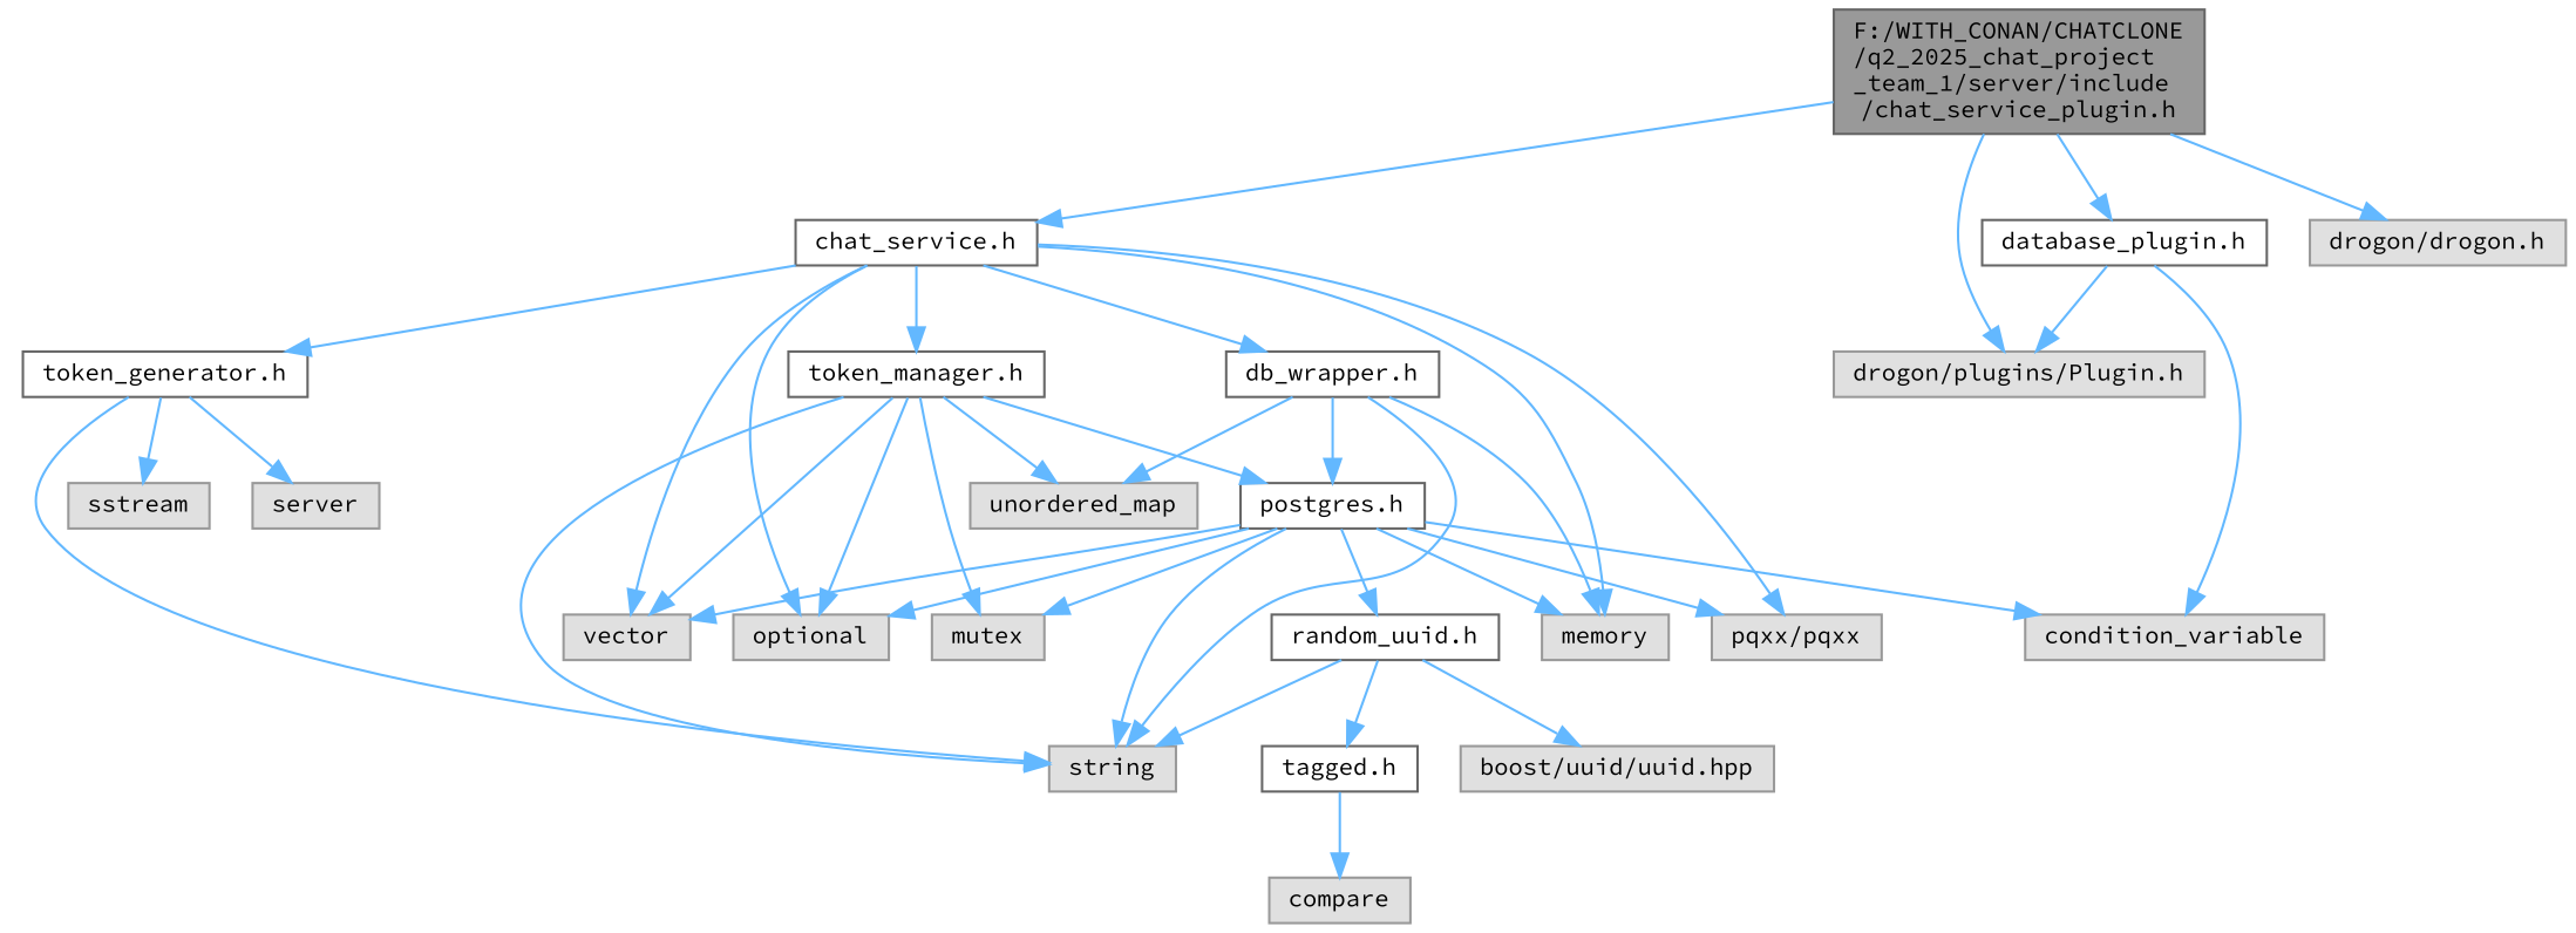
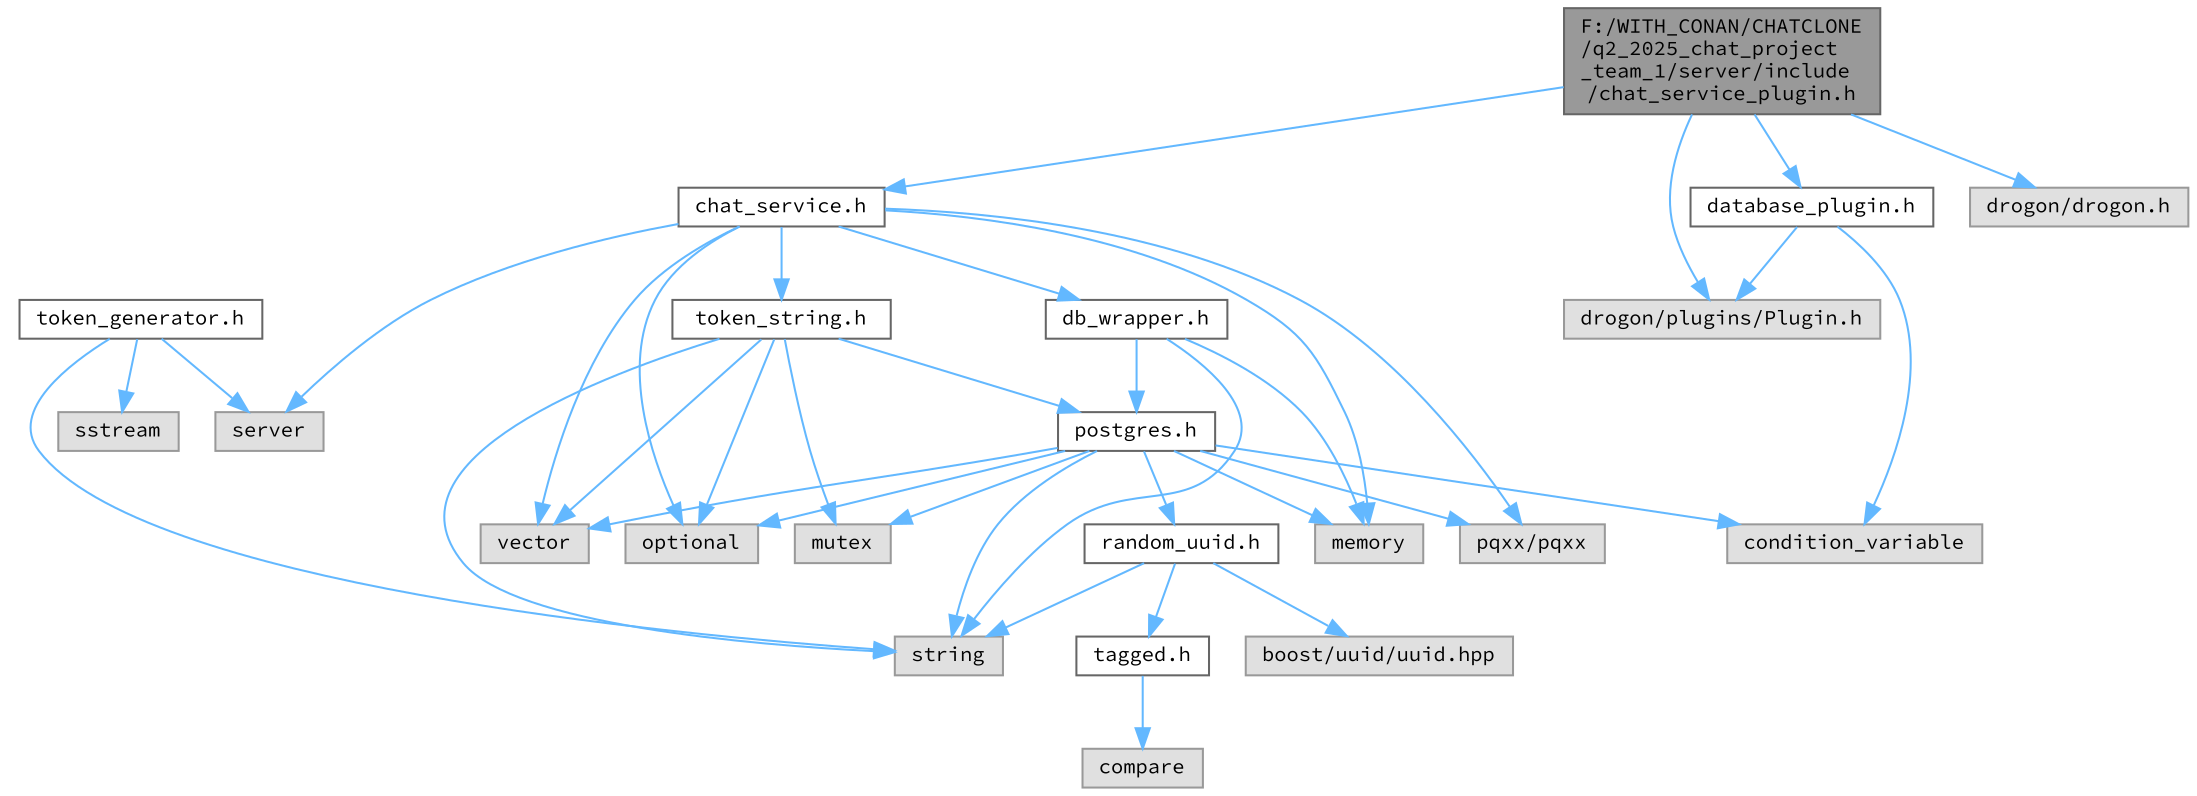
  digraph {
    fontname="Source Code Pro"
    node [color=grey60 fillcolor="#E0E0E0" fontname="Source Code Pro" fontsize=10 shape=box style=filled]
    edge [color=steelblue1 fontname="Source Code Pro" fontsize=10 labelfontname=Helvetica labelfontsize=10 style=solid]
    n1 [color=gray40 fillcolor=grey60 fontcolor=black height=0.2 label="F:/WITH_CONAN/CHATCLONE\l/q2_2025_chat_project\l_team_1/server/include\l/chat_service_plugin.h" width=0.4]
    n2 [color=grey40 fillcolor=white height=0.2 label="chat_service.h" width=0.4]
    n3 [color=grey40 fillcolor=white height=0.2 label="database_plugin.h" width=0.4]
    n4 [height=0.2 label="drogon/plugins/Plugin.h" width=0.4]
    n5 [height=0.2 label="drogon/drogon.h" width=0.4]
-   n6 [color=grey40 fillcolor=white height=0.2 label="token_manager.h" width=0.4]
+   n6 [color=grey40 fillcolor=white height=0.2 label="token_string.h" width=0.4]
    n7 [height=0.2 label=memory width=0.4]
    n8 [height=0.2 label=vector width=0.4]
    n9 [height=0.2 label=optional width=0.4]
    n10 [color=grey40 fillcolor=white height=0.2 label="token_generator.h" width=0.4]
    n11 [color=grey40 fillcolor=white height=0.2 label="db_wrapper.h" width=0.4]
    n12 [height=0.2 label="pqxx/pqxx" width=0.4]
    n13 [height=0.2 label=condition_variable width=0.4]
    n14 [height=0.2 label=string width=0.4]
    n15 [color=grey40 fillcolor=white height=0.2 label="postgres.h" width=0.4]
    n16 [height=0.2 label=mutex width=0.4]
-   n17 [height=0.2 label=unordered_map width=0.4]
    n18 [height=0.2 label=server width=0.4]
    n19 [height=0.2 label=sstream width=0.4]
    n20 [color=grey40 fillcolor=white height=0.2 label="random_uuid.h" width=0.4]
    n21 [height=0.2 label="boost/uuid/uuid.hpp" width=0.4]
    n22 [color=grey40 fillcolor=white height=0.2 label="tagged.h" width=0.4]
    n23 [height=0.2 label=compare width=0.4]
    n1 -> n2
    n1 -> n3
    n1 -> n4
    n1 -> n5
    n2 -> n6
    n2 -> n7
    n2 -> n8
    n2 -> n9
-   n2 -> n10
+   n2 -> n18
    n2 -> n11
    n2 -> n12
    n3 -> n4
    n3 -> n13
    n6 -> n8
    n6 -> n9
    n6 -> n14
    n6 -> n15
    n6 -> n16
-   n6 -> n17
    n10 -> n14
    n10 -> n18
    n10 -> n19
    n11 -> n7
    n11 -> n14
    n11 -> n15
-   n11 -> n17
    n15 -> n7
    n15 -> n8
    n15 -> n9
    n15 -> n12
    n15 -> n13
    n15 -> n14
    n15 -> n16
    n15 -> n20
    n20 -> n14
    n20 -> n21
    n20 -> n22
    n22 -> n23
  }
